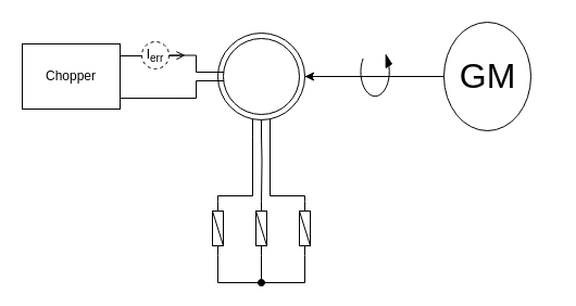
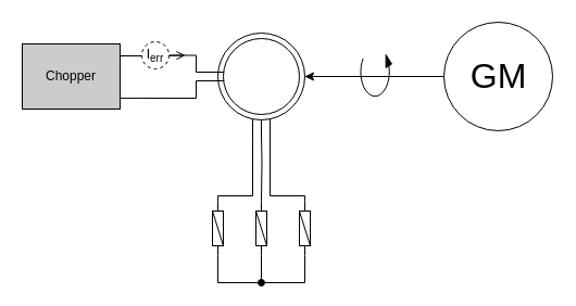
  <mxCell id="0" />
  <mxCell id="1" parent="0" />
  <mxCell id="2" value="" style="edgeStyle=orthogonalEdgeStyle;rounded=0;orthogonalLoop=1;jettySize=auto;html=1;" edge="1" parent="1" source="3"><mxGeometry relative="1" as="geometry"><mxPoint x="280" y="70" as="targetPoint" /></mxGeometry></mxCell>
- <mxCell id="3" value="GM" style="verticalLabelPosition=middle;shadow=0;dashed=0;align=center;fillColor=#ffffff;html=1;verticalAlign=middle;strokeWidth=1;shape=ellipse;fontSize=32;fontColor=#000000;perimeter=ellipsePerimeter;" vertex="1" parent="1"><mxGeometry x="408" y="20" width="80" height="100" as="geometry" /></mxCell>
+ <mxCell id="3" value="GM" style="verticalLabelPosition=middle;shadow=0;dashed=0;align=center;fillColor=#ffffff;html=1;verticalAlign=middle;strokeWidth=1;shape=ellipse;fontSize=32;fontColor=#000000;perimeter=ellipsePerimeter;" vertex="1" parent="1"><mxGeometry x="408" y="20" width="100" height="100" as="geometry" /></mxCell>
  <mxCell id="4" value="" style="verticalLabelPosition=bottom;shadow=0;dashed=0;align=center;fillColor=#ffffff;html=1;verticalAlign=top;strokeWidth=1;shape=stencil(pVXBcoMgFPwarxkiWs2xY9NjL/kCYkhlguAgTZq/L+HpGBQcbWZyYXf27b4Hz0S4aCvS0ChGpG1oqSP8EcXxlShGjtzAsWEqALcIwVmQmgJ0uIuyUhLgVit5oTd20p2AiYoqpoG9AZbbGngfoXcDPn64KKUQxppJ0TrME29qEya0Y/4FhRvjUVNNFaBdxt/utEnhfH9mP9fYHP5hs/XY4MIgoVZxcSTl5VvJH3HyhqOcs6alw23kyDPXIZAbx9e2zRNwxcVZKjoT58w4h/sOTXMSOHMDZ27g0fzSmXua923I4/lNiJ6u5ZUOrgla+Dp6OWciLPeOec4evzn6PNmE+/YnGFXoV3R5hCR5NcKowvoI2c4pkMQrA+zStXrXv1+dTp+ufQUj/wX62f7T/EX/sN6ufGBBQntlNZOvgUXhn8MCfw==);rotation=90;" vertex="1" parent="1"><mxGeometry x="200" y="20" width="80" height="100" as="geometry" /></mxCell>
  <mxCell id="5" value="" style="verticalLabelPosition=bottom;shadow=0;dashed=0;align=center;fillColor=#ffffff;html=1;verticalAlign=top;strokeWidth=1;shape=mxgraph.electrical.rot_mech.verticalLabelPosition=bottom;shadow=0;dashed=0;align=center;fillColor=#000000;html=1;verticalAlign=top;strokeWidth=1;shape=mxgraph.electrical.rot_mech.rotation;" vertex="1" parent="1"><mxGeometry x="330" y="50" width="30" height="40" as="geometry" /></mxCell>
  <mxCell id="6" style="edgeStyle=orthogonalEdgeStyle;rounded=0;orthogonalLoop=1;jettySize=auto;html=1;exitX=0;exitY=0.5;exitDx=0;exitDy=0;exitPerimeter=0;entryX=1.184;entryY=0.58;entryDx=0;entryDy=0;entryPerimeter=0;endArrow=none;endFill=0;strokeWidth=1;" edge="1" parent="1" source="8" target="4"><mxGeometry relative="1" as="geometry"><Array as="points"><mxPoint x="200" y="180" /><mxPoint x="232" y="180" /></Array></mxGeometry></mxCell>
  <mxCell id="7" style="edgeStyle=orthogonalEdgeStyle;rounded=0;orthogonalLoop=1;jettySize=auto;html=1;exitX=1;exitY=0.5;exitDx=0;exitDy=0;exitPerimeter=0;entryX=1;entryY=0.5;entryDx=0;entryDy=0;entryPerimeter=0;endArrow=none;endFill=0;strokeWidth=1;" edge="1" parent="1" source="8"><mxGeometry relative="1" as="geometry"><mxPoint x="280" y="235" as="targetPoint" /><Array as="points"><mxPoint x="200" y="260" /><mxPoint x="280" y="260" /></Array></mxGeometry></mxCell>
  <mxCell id="8" value="" style="verticalLabelPosition=bottom;shadow=0;dashed=0;align=center;fillColor=#ffffff;html=1;verticalAlign=top;strokeWidth=1;shape=stencil(pVTRbsIwDPyavKI02RCvKGwfsD8IxVCLNqmSANvfk8adtNAGFe3Rd7Lv7IvCpPKN7oEJrn0PdWByx4S4aod630ZYRKYhUHAqje6AkC/w6IN1EayI88HZM9zwEMYmNA04DMTeCKt4miQ/GN+yYSpnUtXWmKiP1viM+cPH4RpNyCygodF9VOkggCN4tPqdVT9jtXpP9ecrOvYSFghVC4SkikhpW6n2uj6fnL2Yw6w9N2Q0iWQ87Potd7PJ7ZTMFCSlOloHT7wcsW0p8NIxez28gwnxS3f2CqWUqjm7eXuLBorbLujP5Tfin/r85QVyAw8LzOb1zMDDAuX2FHohmvgfzCaaeibvIaH0gSTgDg==);rotation=90;" vertex="1" parent="1"><mxGeometry x="175" y="205" width="50" height="10" as="geometry" /></mxCell>
  <mxCell id="9" style="edgeStyle=orthogonalEdgeStyle;rounded=0;orthogonalLoop=1;jettySize=auto;html=1;exitX=0;exitY=0.5;exitDx=0;exitDy=0;exitPerimeter=0;entryX=1.182;entryY=0.5;entryDx=0;entryDy=0;entryPerimeter=0;endArrow=none;endFill=0;strokeWidth=1;" edge="1" parent="1" target="4"><mxGeometry relative="1" as="geometry"><mxPoint x="240" y="185" as="sourcePoint" /></mxGeometry></mxCell>
  <mxCell id="10" style="edgeStyle=orthogonalEdgeStyle;rounded=0;orthogonalLoop=1;jettySize=auto;html=1;exitX=1;exitY=0.5;exitDx=0;exitDy=0;exitPerimeter=0;endArrow=oval;endFill=1;strokeWidth=1;" edge="1" parent="1"><mxGeometry relative="1" as="geometry"><mxPoint x="240" y="260" as="targetPoint" /><mxPoint x="240" y="235" as="sourcePoint" /></mxGeometry></mxCell>
  <mxCell id="11" style="edgeStyle=orthogonalEdgeStyle;rounded=0;orthogonalLoop=1;jettySize=auto;html=1;exitX=0;exitY=0.5;exitDx=0;exitDy=0;exitPerimeter=0;endArrow=none;endFill=0;strokeWidth=1;entryX=1.179;entryY=0.42;entryDx=0;entryDy=0;entryPerimeter=0;" edge="1" parent="1" target="4"><mxGeometry relative="1" as="geometry"><mxPoint x="250" y="130" as="targetPoint" /><mxPoint x="280" y="185" as="sourcePoint" /><Array as="points"><mxPoint x="280" y="180" /><mxPoint x="248" y="180" /></Array></mxGeometry></mxCell>
  <mxCell id="12" value="" style="verticalLabelPosition=bottom;shadow=0;dashed=0;align=center;fillColor=#ffffff;html=1;verticalAlign=top;strokeWidth=1;shape=stencil(pVTRbsIwDPyavKI02RCvKGwfsD8IxVCLNqmSANvfk8adtNAGFe3Rd7Lv7IvCpPKN7oEJrn0PdWByx4S4aod630ZYRKYhUHAqje6AkC/w6IN1EayI88HZM9zwEMYmNA04DMTeCKt4miQ/GN+yYSpnUtXWmKiP1viM+cPH4RpNyCygodF9VOkggCN4tPqdVT9jtXpP9ecrOvYSFghVC4SkikhpW6n2uj6fnL2Yw6w9N2Q0iWQ87Potd7PJ7ZTMFCSlOloHT7wcsW0p8NIxez28gwnxS3f2CqWUqjm7eXuLBorbLujP5Tfin/r85QVyAw8LzOb1zMDDAuX2FHohmvgfzCaaeibvIaH0gSTgDg==);rotation=90;" vertex="1" parent="1"><mxGeometry x="215" y="205" width="50" height="10" as="geometry" /></mxCell>
  <mxCell id="13" value="" style="verticalLabelPosition=bottom;shadow=0;dashed=0;align=center;fillColor=#ffffff;html=1;verticalAlign=top;strokeWidth=1;shape=stencil(pVTRbsIwDPyavKI02RCvKGwfsD8IxVCLNqmSANvfk8adtNAGFe3Rd7Lv7IvCpPKN7oEJrn0PdWByx4S4aod630ZYRKYhUHAqje6AkC/w6IN1EayI88HZM9zwEMYmNA04DMTeCKt4miQ/GN+yYSpnUtXWmKiP1viM+cPH4RpNyCygodF9VOkggCN4tPqdVT9jtXpP9ecrOvYSFghVC4SkikhpW6n2uj6fnL2Yw6w9N2Q0iWQ87Potd7PJ7ZTMFCSlOloHT7wcsW0p8NIxez28gwnxS3f2CqWUqjm7eXuLBorbLujP5Tfin/r85QVyAw8LzOb1zMDDAuX2FHohmvgfzCaaeibvIaH0gSTgDg==);rotation=90;" vertex="1" parent="1"><mxGeometry x="255" y="205" width="50" height="10" as="geometry" /></mxCell>
  <mxCell id="14" value="" style="endArrow=none;html=1;strokeWidth=1;edgeStyle=orthogonalEdgeStyle;strokeColor=#000000;rounded=0;exitX=1;exitY=0.5;exitDx=0;exitDy=0;" edge="1" parent="1" source="18"><mxGeometry width="50" height="50" relative="1" as="geometry"><mxPoint x="160" y="50" as="sourcePoint" /><mxPoint x="191" y="66" as="targetPoint" /><Array as="points"><mxPoint x="180" y="51" /><mxPoint x="180" y="66" /></Array></mxGeometry></mxCell>
  <mxCell id="15" value="" style="endArrow=none;html=1;strokeWidth=1;edgeStyle=orthogonalEdgeStyle;strokeColor=#000000;rounded=0;exitX=1;exitY=0.834;exitDx=0;exitDy=0;exitPerimeter=0;" edge="1" parent="1" source="16"><mxGeometry width="50" height="50" relative="1" as="geometry"><mxPoint x="90" y="92.667" as="sourcePoint" /><mxPoint x="191" y="74" as="targetPoint" /><Array as="points"><mxPoint x="180" y="90" /><mxPoint x="180" y="74" /></Array></mxGeometry></mxCell>
- <mxCell id="16" value="Chopper" style="rounded=0;whiteSpace=wrap;html=1;shadow=0;dashed=0;strokeWidth=1;fillColor=#ffffff;" vertex="1" parent="1"><mxGeometry x="20" y="40" width="90" height="60" as="geometry" /></mxCell>
+ <mxCell id="16" value="Chopper" style="rounded=0;whiteSpace=wrap;html=1;shadow=0;dashed=0;strokeWidth=1;fillColor=#CCCCCC;" vertex="1" parent="1"><mxGeometry x="20" y="40" width="90" height="60" as="geometry" /></mxCell>
  <mxCell id="17" value="" style="endArrow=open;html=1;strokeColor=#000000;strokeWidth=1;endFill=0;rounded=0;edgeStyle=orthogonalEdgeStyle;" edge="1" parent="1"><mxGeometry width="50" height="50" relative="1" as="geometry"><mxPoint x="110" y="51" as="sourcePoint" /><mxPoint x="170" y="50.5" as="targetPoint" /><Array as="points"><mxPoint x="140" y="51" /></Array></mxGeometry></mxCell>
  <mxCell id="18" value="I&lt;sub&gt;err&lt;/sub&gt;" style="ellipse;whiteSpace=wrap;html=1;aspect=fixed;shadow=0;dashed=1;strokeWidth=1;fillColor=#FFFFFF;" vertex="1" parent="1"><mxGeometry x="130" y="38" width="25" height="25" as="geometry" /></mxCell>
